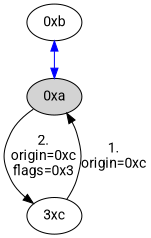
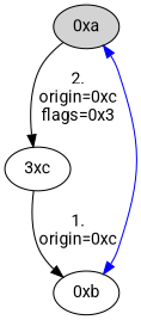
  digraph {
    fontname=Roboto
    node [fontname=Roboto]
    edge [fontname=Roboto]
    n1 [label="0xa" style=filled]
    n2 [label="3xc"]
    "0xb"
    n1 -> n2 [label="2.\norigin=0xc\nflags=0x3"]
-   n2 -> n1 [label="1.\norigin=0xc"]
+   n2 -> "0xb" [label="1.\norigin=0xc"]
    "0xb" -> n1 [color=blue dir=both]
  }
